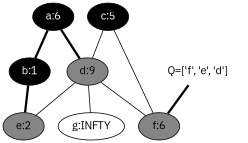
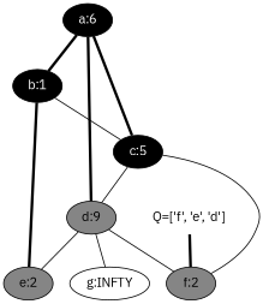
  graph {
    fontname="IBM Plex Sans"
    node [fillcolor=black fontname="IBM Plex Sans" style=filled]
    edge [fontname="IBM Plex Sans" penwidth=1]
    n1 [fontcolor=white label="a:6"]
    n2 [fontcolor=white label="b:1"]
    n3 [fontcolor=white label="c:5"]
    n4 [fillcolor=gray52 label="d:9"]
    n5 [fillcolor=gray52 label="e:2"]
-   n6 [fillcolor=gray52 label="f:6"]
+   n6 [fillcolor=gray52 label="f:2"]
    n7 [label="g:INFTY" fillcolor="" style=""]
    n8 [color=white label="Q=['f', 'e', 'd']" fillcolor="" style=""]
    n1 -- n2 [penwidth=3]
+   n1 -- n3 [penwidth=3]
    n1 -- n4 [penwidth=3]
+   n2 -- n3
    n2 -- n5 [penwidth=3]
    n3 -- n4
    n3 -- n6
    n4 -- n5
    n4 -- n6
    n4 -- n7
    n8 -- n6 [penwidth=3]
  }
